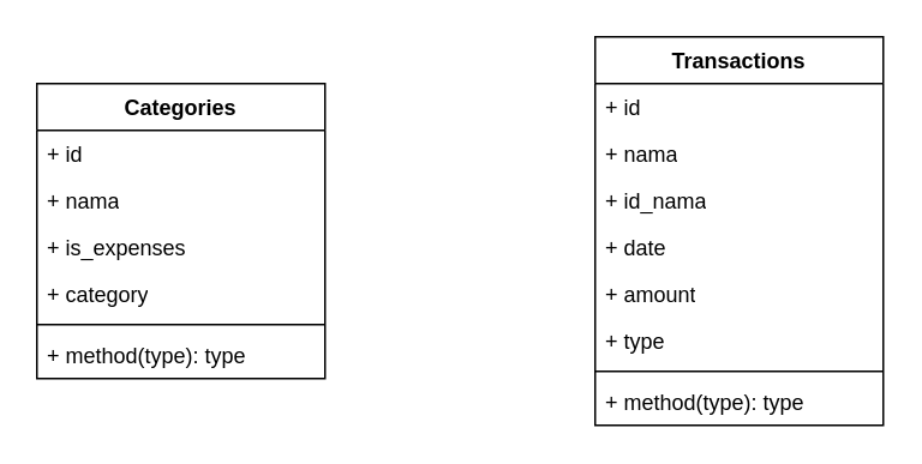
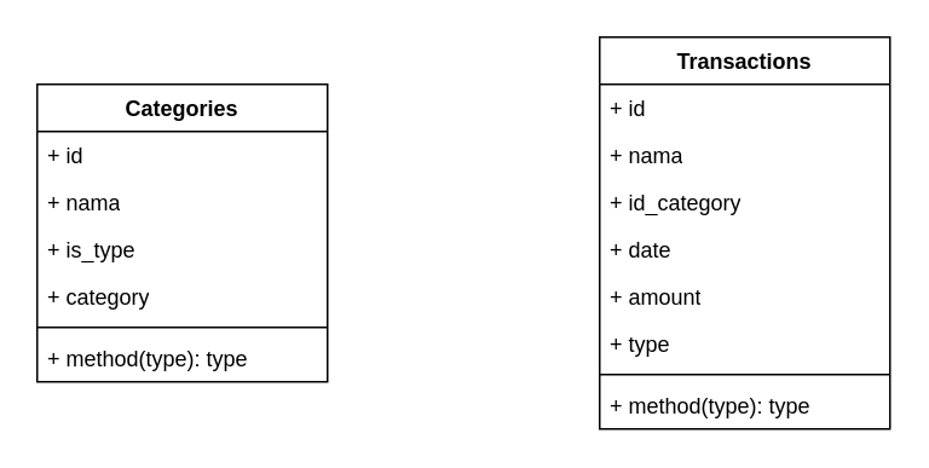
  <mxCell id="0" />
  <mxCell id="1" parent="0" />
  <mxCell id="2" value="Categories" style="swimlane;fontStyle=1;align=center;verticalAlign=top;childLayout=stackLayout;horizontal=1;startSize=26;horizontalStack=0;resizeParent=1;resizeParentMax=0;resizeLast=0;collapsible=1;marginBottom=0;whiteSpace=wrap;html=1;" parent="1" vertex="1"><mxGeometry x="20" y="46" width="160" height="164" as="geometry" /></mxCell>
  <mxCell id="3" value="+ id" style="text;strokeColor=none;fillColor=none;align=left;verticalAlign=top;spacingLeft=4;spacingRight=4;overflow=hidden;rotatable=0;points=[[0,0.5],[1,0.5]];portConstraint=eastwest;whiteSpace=wrap;html=1;" parent="2" vertex="1"><mxGeometry y="26" width="160" height="26" as="geometry" /></mxCell>
  <mxCell id="4" value="+ nama" style="text;strokeColor=none;fillColor=none;align=left;verticalAlign=top;spacingLeft=4;spacingRight=4;overflow=hidden;rotatable=0;points=[[0,0.5],[1,0.5]];portConstraint=eastwest;whiteSpace=wrap;html=1;" parent="2" vertex="1"><mxGeometry y="52" width="160" height="26" as="geometry" /></mxCell>
- <mxCell id="5" value="+ is_expenses" style="text;strokeColor=none;fillColor=none;align=left;verticalAlign=top;spacingLeft=4;spacingRight=4;overflow=hidden;rotatable=0;points=[[0,0.5],[1,0.5]];portConstraint=eastwest;whiteSpace=wrap;html=1;" parent="2" vertex="1"><mxGeometry y="78" width="160" height="26" as="geometry" /></mxCell>
+ <mxCell id="5" value="+ is_type" style="text;strokeColor=none;fillColor=none;align=left;verticalAlign=top;spacingLeft=4;spacingRight=4;overflow=hidden;rotatable=0;points=[[0,0.5],[1,0.5]];portConstraint=eastwest;whiteSpace=wrap;html=1;" parent="2" vertex="1"><mxGeometry y="78" width="160" height="26" as="geometry" /></mxCell>
  <mxCell id="6" value="+ category" style="text;strokeColor=none;fillColor=none;align=left;verticalAlign=top;spacingLeft=4;spacingRight=4;overflow=hidden;rotatable=0;points=[[0,0.5],[1,0.5]];portConstraint=eastwest;whiteSpace=wrap;html=1;" parent="2" vertex="1"><mxGeometry y="104" width="160" height="26" as="geometry" /></mxCell>
  <mxCell id="7" value="" style="line;strokeWidth=1;fillColor=none;align=left;verticalAlign=middle;spacingTop=-1;spacingLeft=3;spacingRight=3;rotatable=0;labelPosition=right;points=[];portConstraint=eastwest;strokeColor=inherit;" parent="2" vertex="1"><mxGeometry y="130" width="160" height="8" as="geometry" /></mxCell>
  <mxCell id="8" value="+ method(type): type" style="text;strokeColor=none;fillColor=none;align=left;verticalAlign=top;spacingLeft=4;spacingRight=4;overflow=hidden;rotatable=0;points=[[0,0.5],[1,0.5]];portConstraint=eastwest;whiteSpace=wrap;html=1;" parent="2" vertex="1"><mxGeometry y="138" width="160" height="26" as="geometry" /></mxCell>
  <mxCell id="9" value="Transactions" style="swimlane;fontStyle=1;align=center;verticalAlign=top;childLayout=stackLayout;horizontal=1;startSize=26;horizontalStack=0;resizeParent=1;resizeParentMax=0;resizeLast=0;collapsible=1;marginBottom=0;whiteSpace=wrap;html=1;" parent="1" vertex="1"><mxGeometry x="330" y="20" width="160" height="216" as="geometry" /></mxCell>
  <mxCell id="10" value="+ id" style="text;strokeColor=none;fillColor=none;align=left;verticalAlign=top;spacingLeft=4;spacingRight=4;overflow=hidden;rotatable=0;points=[[0,0.5],[1,0.5]];portConstraint=eastwest;whiteSpace=wrap;html=1;" parent="9" vertex="1"><mxGeometry y="26" width="160" height="26" as="geometry" /></mxCell>
  <mxCell id="11" value="+ nama" style="text;strokeColor=none;fillColor=none;align=left;verticalAlign=top;spacingLeft=4;spacingRight=4;overflow=hidden;rotatable=0;points=[[0,0.5],[1,0.5]];portConstraint=eastwest;whiteSpace=wrap;html=1;" vertex="1" parent="9"><mxGeometry y="52" width="160" height="26" as="geometry" /></mxCell>
- <mxCell id="12" value="+ id_nama" style="text;strokeColor=none;fillColor=none;align=left;verticalAlign=top;spacingLeft=4;spacingRight=4;overflow=hidden;rotatable=0;points=[[0,0.5],[1,0.5]];portConstraint=eastwest;whiteSpace=wrap;html=1;" parent="9" vertex="1"><mxGeometry y="78" width="160" height="26" as="geometry" /></mxCell>
+ <mxCell id="12" value="+ id_category" style="text;strokeColor=none;fillColor=none;align=left;verticalAlign=top;spacingLeft=4;spacingRight=4;overflow=hidden;rotatable=0;points=[[0,0.5],[1,0.5]];portConstraint=eastwest;whiteSpace=wrap;html=1;" parent="9" vertex="1"><mxGeometry y="78" width="160" height="26" as="geometry" /></mxCell>
  <mxCell id="13" value="+ date" style="text;strokeColor=none;fillColor=none;align=left;verticalAlign=top;spacingLeft=4;spacingRight=4;overflow=hidden;rotatable=0;points=[[0,0.5],[1,0.5]];portConstraint=eastwest;whiteSpace=wrap;html=1;" parent="9" vertex="1"><mxGeometry y="104" width="160" height="26" as="geometry" /></mxCell>
  <mxCell id="14" value="+ amount" style="text;strokeColor=none;fillColor=none;align=left;verticalAlign=top;spacingLeft=4;spacingRight=4;overflow=hidden;rotatable=0;points=[[0,0.5],[1,0.5]];portConstraint=eastwest;whiteSpace=wrap;html=1;" parent="9" vertex="1"><mxGeometry y="130" width="160" height="26" as="geometry" /></mxCell>
  <mxCell id="15" value="+ type" style="text;strokeColor=none;fillColor=none;align=left;verticalAlign=top;spacingLeft=4;spacingRight=4;overflow=hidden;rotatable=0;points=[[0,0.5],[1,0.5]];portConstraint=eastwest;whiteSpace=wrap;html=1;" parent="9" vertex="1"><mxGeometry y="156" width="160" height="26" as="geometry" /></mxCell>
  <mxCell id="16" value="" style="line;strokeWidth=1;fillColor=none;align=left;verticalAlign=middle;spacingTop=-1;spacingLeft=3;spacingRight=3;rotatable=0;labelPosition=right;points=[];portConstraint=eastwest;strokeColor=inherit;" parent="9" vertex="1"><mxGeometry y="182" width="160" height="8" as="geometry" /></mxCell>
  <mxCell id="17" value="+ method(type): type" style="text;strokeColor=none;fillColor=none;align=left;verticalAlign=top;spacingLeft=4;spacingRight=4;overflow=hidden;rotatable=0;points=[[0,0.5],[1,0.5]];portConstraint=eastwest;whiteSpace=wrap;html=1;" parent="9" vertex="1"><mxGeometry y="190" width="160" height="26" as="geometry" /></mxCell>
